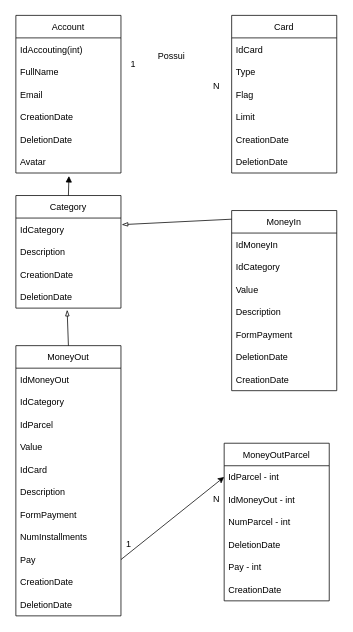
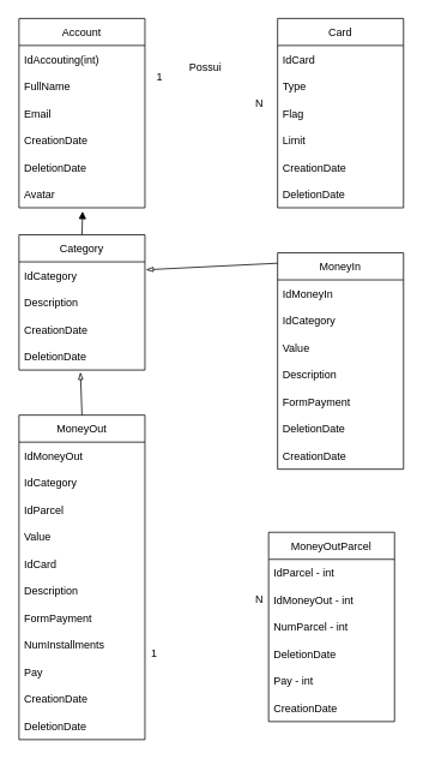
  <mxCell id="0" />
  <mxCell id="1" parent="0" />
  <mxCell id="2" value="Account" style="swimlane;fontStyle=0;childLayout=stackLayout;horizontal=1;startSize=30;horizontalStack=0;resizeParent=1;resizeParentMax=0;resizeLast=0;collapsible=1;marginBottom=0;" vertex="1" parent="1"><mxGeometry x="20.5" y="20" width="140" height="210" as="geometry" /></mxCell>
  <mxCell id="3" value="IdAccouting(int)" style="text;strokeColor=none;fillColor=none;align=left;verticalAlign=middle;spacingLeft=4;spacingRight=4;overflow=hidden;points=[[0,0.5],[1,0.5]];portConstraint=eastwest;rotatable=0;" vertex="1" parent="2"><mxGeometry y="30" width="140" height="30" as="geometry" /></mxCell>
  <mxCell id="4" value="FullName" style="text;strokeColor=none;fillColor=none;align=left;verticalAlign=middle;spacingLeft=4;spacingRight=4;overflow=hidden;points=[[0,0.5],[1,0.5]];portConstraint=eastwest;rotatable=0;" vertex="1" parent="2"><mxGeometry y="60" width="140" height="30" as="geometry" /></mxCell>
  <mxCell id="5" value="Email" style="text;strokeColor=none;fillColor=none;align=left;verticalAlign=middle;spacingLeft=4;spacingRight=4;overflow=hidden;points=[[0,0.5],[1,0.5]];portConstraint=eastwest;rotatable=0;" vertex="1" parent="2"><mxGeometry y="90" width="140" height="30" as="geometry" /></mxCell>
  <mxCell id="6" value="CreationDate" style="text;strokeColor=none;fillColor=none;align=left;verticalAlign=middle;spacingLeft=4;spacingRight=4;overflow=hidden;points=[[0,0.5],[1,0.5]];portConstraint=eastwest;rotatable=0;" vertex="1" parent="2"><mxGeometry y="120" width="140" height="30" as="geometry" /></mxCell>
  <mxCell id="7" value="DeletionDate" style="text;strokeColor=none;fillColor=none;align=left;verticalAlign=middle;spacingLeft=4;spacingRight=4;overflow=hidden;points=[[0,0.5],[1,0.5]];portConstraint=eastwest;rotatable=0;" vertex="1" parent="2"><mxGeometry y="150" width="140" height="30" as="geometry" /></mxCell>
  <mxCell id="8" value="Avatar" style="text;strokeColor=none;fillColor=none;align=left;verticalAlign=middle;spacingLeft=4;spacingRight=4;overflow=hidden;points=[[0,0.5],[1,0.5]];portConstraint=eastwest;rotatable=0;" vertex="1" parent="2"><mxGeometry y="180" width="140" height="30" as="geometry" /></mxCell>
  <mxCell id="9" value="MoneyIn" style="swimlane;fontStyle=0;childLayout=stackLayout;horizontal=1;startSize=30;horizontalStack=0;resizeParent=1;resizeParentMax=0;resizeLast=0;collapsible=1;marginBottom=0;" vertex="1" parent="1"><mxGeometry x="308" y="280" width="140" height="240" as="geometry" /></mxCell>
  <mxCell id="10" value="IdMoneyIn" style="text;strokeColor=none;fillColor=none;align=left;verticalAlign=middle;spacingLeft=4;spacingRight=4;overflow=hidden;points=[[0,0.5],[1,0.5]];portConstraint=eastwest;rotatable=0;" vertex="1" parent="9"><mxGeometry y="30" width="140" height="30" as="geometry" /></mxCell>
  <mxCell id="11" value="IdCategory" style="text;strokeColor=none;fillColor=none;align=left;verticalAlign=middle;spacingLeft=4;spacingRight=4;overflow=hidden;points=[[0,0.5],[1,0.5]];portConstraint=eastwest;rotatable=0;" vertex="1" parent="9"><mxGeometry y="60" width="140" height="30" as="geometry" /></mxCell>
  <mxCell id="12" value="Value" style="text;strokeColor=none;fillColor=none;align=left;verticalAlign=middle;spacingLeft=4;spacingRight=4;overflow=hidden;points=[[0,0.5],[1,0.5]];portConstraint=eastwest;rotatable=0;" vertex="1" parent="9"><mxGeometry y="90" width="140" height="30" as="geometry" /></mxCell>
  <mxCell id="13" value="Description" style="text;strokeColor=none;fillColor=none;align=left;verticalAlign=middle;spacingLeft=4;spacingRight=4;overflow=hidden;points=[[0,0.5],[1,0.5]];portConstraint=eastwest;rotatable=0;" vertex="1" parent="9"><mxGeometry y="120" width="140" height="30" as="geometry" /></mxCell>
  <mxCell id="14" value="FormPayment" style="text;strokeColor=none;fillColor=none;align=left;verticalAlign=middle;spacingLeft=4;spacingRight=4;overflow=hidden;points=[[0,0.5],[1,0.5]];portConstraint=eastwest;rotatable=0;" vertex="1" parent="9"><mxGeometry y="150" width="140" height="30" as="geometry" /></mxCell>
  <mxCell id="15" value="DeletionDate" style="text;strokeColor=none;fillColor=none;align=left;verticalAlign=middle;spacingLeft=4;spacingRight=4;overflow=hidden;points=[[0,0.5],[1,0.5]];portConstraint=eastwest;rotatable=0;" vertex="1" parent="9"><mxGeometry y="180" width="140" height="30" as="geometry" /></mxCell>
  <mxCell id="16" value="CreationDate" style="text;strokeColor=none;fillColor=none;align=left;verticalAlign=middle;spacingLeft=4;spacingRight=4;overflow=hidden;points=[[0,0.5],[1,0.5]];portConstraint=eastwest;rotatable=0;" vertex="1" parent="9"><mxGeometry y="210" width="140" height="30" as="geometry" /></mxCell>
  <mxCell id="17" value="Category" style="swimlane;fontStyle=0;childLayout=stackLayout;horizontal=1;startSize=30;horizontalStack=0;resizeParent=1;resizeParentMax=0;resizeLast=0;collapsible=1;marginBottom=0;" vertex="1" parent="1"><mxGeometry x="20.5" y="260" width="140" height="150" as="geometry" /></mxCell>
  <mxCell id="18" value="IdCategory" style="text;strokeColor=none;fillColor=none;align=left;verticalAlign=middle;spacingLeft=4;spacingRight=4;overflow=hidden;points=[[0,0.5],[1,0.5]];portConstraint=eastwest;rotatable=0;" vertex="1" parent="17"><mxGeometry y="30" width="140" height="30" as="geometry" /></mxCell>
  <mxCell id="19" value="Description" style="text;strokeColor=none;fillColor=none;align=left;verticalAlign=middle;spacingLeft=4;spacingRight=4;overflow=hidden;points=[[0,0.5],[1,0.5]];portConstraint=eastwest;rotatable=0;" vertex="1" parent="17"><mxGeometry y="60" width="140" height="30" as="geometry" /></mxCell>
  <mxCell id="20" value="CreationDate" style="text;strokeColor=none;fillColor=none;align=left;verticalAlign=middle;spacingLeft=4;spacingRight=4;overflow=hidden;points=[[0,0.5],[1,0.5]];portConstraint=eastwest;rotatable=0;" vertex="1" parent="17"><mxGeometry y="90" width="140" height="30" as="geometry" /></mxCell>
  <mxCell id="21" value="DeletionDate" style="text;strokeColor=none;fillColor=none;align=left;verticalAlign=middle;spacingLeft=4;spacingRight=4;overflow=hidden;points=[[0,0.5],[1,0.5]];portConstraint=eastwest;rotatable=0;" vertex="1" parent="17"><mxGeometry y="120" width="140" height="30" as="geometry" /></mxCell>
  <mxCell id="22" value="MoneyOut" style="swimlane;fontStyle=0;childLayout=stackLayout;horizontal=1;startSize=30;horizontalStack=0;resizeParent=1;resizeParentMax=0;resizeLast=0;collapsible=1;marginBottom=0;" vertex="1" parent="1"><mxGeometry x="20.5" y="460" width="140" height="360" as="geometry" /></mxCell>
  <mxCell id="23" value="IdMoneyOut" style="text;strokeColor=none;fillColor=none;align=left;verticalAlign=middle;spacingLeft=4;spacingRight=4;overflow=hidden;points=[[0,0.5],[1,0.5]];portConstraint=eastwest;rotatable=0;" vertex="1" parent="22"><mxGeometry y="30" width="140" height="30" as="geometry" /></mxCell>
  <mxCell id="24" value="IdCategory" style="text;strokeColor=none;fillColor=none;align=left;verticalAlign=middle;spacingLeft=4;spacingRight=4;overflow=hidden;points=[[0,0.5],[1,0.5]];portConstraint=eastwest;rotatable=0;" vertex="1" parent="22"><mxGeometry y="60" width="140" height="30" as="geometry" /></mxCell>
  <mxCell id="25" value="IdParcel" style="text;strokeColor=none;fillColor=none;align=left;verticalAlign=middle;spacingLeft=4;spacingRight=4;overflow=hidden;points=[[0,0.5],[1,0.5]];portConstraint=eastwest;rotatable=0;" vertex="1" parent="22"><mxGeometry y="90" width="140" height="30" as="geometry" /></mxCell>
  <mxCell id="26" value="Value" style="text;strokeColor=none;fillColor=none;align=left;verticalAlign=middle;spacingLeft=4;spacingRight=4;overflow=hidden;points=[[0,0.5],[1,0.5]];portConstraint=eastwest;rotatable=0;" vertex="1" parent="22"><mxGeometry y="120" width="140" height="30" as="geometry" /></mxCell>
  <mxCell id="27" value="IdCard" style="text;strokeColor=none;fillColor=none;align=left;verticalAlign=middle;spacingLeft=4;spacingRight=4;overflow=hidden;points=[[0,0.5],[1,0.5]];portConstraint=eastwest;rotatable=0;" vertex="1" parent="22"><mxGeometry y="150" width="140" height="30" as="geometry" /></mxCell>
  <mxCell id="28" value="Description" style="text;strokeColor=none;fillColor=none;align=left;verticalAlign=middle;spacingLeft=4;spacingRight=4;overflow=hidden;points=[[0,0.5],[1,0.5]];portConstraint=eastwest;rotatable=0;" vertex="1" parent="22"><mxGeometry y="180" width="140" height="30" as="geometry" /></mxCell>
  <mxCell id="29" value="FormPayment" style="text;strokeColor=none;fillColor=none;align=left;verticalAlign=middle;spacingLeft=4;spacingRight=4;overflow=hidden;points=[[0,0.5],[1,0.5]];portConstraint=eastwest;rotatable=0;" vertex="1" parent="22"><mxGeometry y="210" width="140" height="30" as="geometry" /></mxCell>
  <mxCell id="30" value="NumInstallments" style="text;strokeColor=none;fillColor=none;align=left;verticalAlign=middle;spacingLeft=4;spacingRight=4;overflow=hidden;points=[[0,0.5],[1,0.5]];portConstraint=eastwest;rotatable=0;" vertex="1" parent="22"><mxGeometry y="240" width="140" height="30" as="geometry" /></mxCell>
  <mxCell id="31" value="Pay" style="text;strokeColor=none;fillColor=none;align=left;verticalAlign=middle;spacingLeft=4;spacingRight=4;overflow=hidden;points=[[0,0.5],[1,0.5]];portConstraint=eastwest;rotatable=0;" vertex="1" parent="22"><mxGeometry y="270" width="140" height="30" as="geometry" /></mxCell>
  <mxCell id="32" value="CreationDate" style="text;strokeColor=none;fillColor=none;align=left;verticalAlign=middle;spacingLeft=4;spacingRight=4;overflow=hidden;points=[[0,0.5],[1,0.5]];portConstraint=eastwest;rotatable=0;" vertex="1" parent="22"><mxGeometry y="300" width="140" height="30" as="geometry" /></mxCell>
  <mxCell id="33" value="DeletionDate" style="text;strokeColor=none;fillColor=none;align=left;verticalAlign=middle;spacingLeft=4;spacingRight=4;overflow=hidden;points=[[0,0.5],[1,0.5]];portConstraint=eastwest;rotatable=0;" vertex="1" parent="22"><mxGeometry y="330" width="140" height="30" as="geometry" /></mxCell>
  <mxCell id="34" value="Card" style="swimlane;fontStyle=0;childLayout=stackLayout;horizontal=1;startSize=30;horizontalStack=0;resizeParent=1;resizeParentMax=0;resizeLast=0;collapsible=1;marginBottom=0;" vertex="1" parent="1"><mxGeometry x="308" y="20" width="140" height="210" as="geometry" /></mxCell>
  <mxCell id="35" value="IdCard" style="text;strokeColor=none;fillColor=none;align=left;verticalAlign=middle;spacingLeft=4;spacingRight=4;overflow=hidden;points=[[0,0.5],[1,0.5]];portConstraint=eastwest;rotatable=0;" vertex="1" parent="34"><mxGeometry y="30" width="140" height="30" as="geometry" /></mxCell>
  <mxCell id="36" value="Type" style="text;strokeColor=none;fillColor=none;align=left;verticalAlign=middle;spacingLeft=4;spacingRight=4;overflow=hidden;points=[[0,0.5],[1,0.5]];portConstraint=eastwest;rotatable=0;" vertex="1" parent="34"><mxGeometry y="60" width="140" height="30" as="geometry" /></mxCell>
  <mxCell id="37" value="Flag" style="text;strokeColor=none;fillColor=none;align=left;verticalAlign=middle;spacingLeft=4;spacingRight=4;overflow=hidden;points=[[0,0.5],[1,0.5]];portConstraint=eastwest;rotatable=0;" vertex="1" parent="34"><mxGeometry y="90" width="140" height="30" as="geometry" /></mxCell>
  <mxCell id="38" value="Limit" style="text;strokeColor=none;fillColor=none;align=left;verticalAlign=middle;spacingLeft=4;spacingRight=4;overflow=hidden;points=[[0,0.5],[1,0.5]];portConstraint=eastwest;rotatable=0;" vertex="1" parent="34"><mxGeometry y="120" width="140" height="30" as="geometry" /></mxCell>
  <mxCell id="39" value="CreationDate" style="text;strokeColor=none;fillColor=none;align=left;verticalAlign=middle;spacingLeft=4;spacingRight=4;overflow=hidden;points=[[0,0.5],[1,0.5]];portConstraint=eastwest;rotatable=0;" vertex="1" parent="34"><mxGeometry y="150" width="140" height="30" as="geometry" /></mxCell>
  <mxCell id="40" value="DeletionDate" style="text;strokeColor=none;fillColor=none;align=left;verticalAlign=middle;spacingLeft=4;spacingRight=4;overflow=hidden;points=[[0,0.5],[1,0.5]];portConstraint=eastwest;rotatable=0;" vertex="1" parent="34"><mxGeometry y="180" width="140" height="30" as="geometry" /></mxCell>
  <mxCell id="41" value="MoneyOutParcel" style="swimlane;fontStyle=0;childLayout=stackLayout;horizontal=1;startSize=30;horizontalStack=0;resizeParent=1;resizeParentMax=0;resizeLast=0;collapsible=1;marginBottom=0;" vertex="1" parent="1"><mxGeometry x="298" y="590" width="140" height="210" as="geometry" /></mxCell>
  <mxCell id="42" value="IdParcel - int" style="text;strokeColor=none;fillColor=none;align=left;verticalAlign=middle;spacingLeft=4;spacingRight=4;overflow=hidden;points=[[0,0.5],[1,0.5]];portConstraint=eastwest;rotatable=0;" vertex="1" parent="41"><mxGeometry y="30" width="140" height="30" as="geometry" /></mxCell>
  <mxCell id="43" value="IdMoneyOut - int" style="text;strokeColor=none;fillColor=none;align=left;verticalAlign=middle;spacingLeft=4;spacingRight=4;overflow=hidden;points=[[0,0.5],[1,0.5]];portConstraint=eastwest;rotatable=0;" vertex="1" parent="41"><mxGeometry y="60" width="140" height="30" as="geometry" /></mxCell>
  <mxCell id="44" value="NumParcel - int" style="text;strokeColor=none;fillColor=none;align=left;verticalAlign=middle;spacingLeft=4;spacingRight=4;overflow=hidden;points=[[0,0.5],[1,0.5]];portConstraint=eastwest;rotatable=0;" vertex="1" parent="41"><mxGeometry y="90" width="140" height="30" as="geometry" /></mxCell>
  <mxCell id="45" value="DeletionDate" style="text;strokeColor=none;fillColor=none;align=left;verticalAlign=middle;spacingLeft=4;spacingRight=4;overflow=hidden;points=[[0,0.5],[1,0.5]];portConstraint=eastwest;rotatable=0;" vertex="1" parent="41"><mxGeometry y="120" width="140" height="30" as="geometry" /></mxCell>
  <mxCell id="46" value="Pay - int" style="text;strokeColor=none;fillColor=none;align=left;verticalAlign=middle;spacingLeft=4;spacingRight=4;overflow=hidden;points=[[0,0.5],[1,0.5]];portConstraint=eastwest;rotatable=0;" vertex="1" parent="41"><mxGeometry y="150" width="140" height="30" as="geometry" /></mxCell>
  <mxCell id="47" value="CreationDate" style="text;strokeColor=none;fillColor=none;align=left;verticalAlign=middle;spacingLeft=4;spacingRight=4;overflow=hidden;points=[[0,0.5],[1,0.5]];portConstraint=eastwest;rotatable=0;" vertex="1" parent="41"><mxGeometry y="180" width="140" height="30" as="geometry" /></mxCell>
  <mxCell id="48" value="1" style="text;html=1;strokeColor=none;fillColor=none;align=center;verticalAlign=middle;whiteSpace=wrap;rounded=0;" vertex="1" parent="1"><mxGeometry x="147" y="70" width="60" height="30" as="geometry" /></mxCell>
  <mxCell id="49" value="N" style="text;html=1;strokeColor=none;fillColor=none;align=center;verticalAlign=middle;whiteSpace=wrap;rounded=0;" vertex="1" parent="1"><mxGeometry x="258" y="100" width="60" height="30" as="geometry" /></mxCell>
- <mxCell id="50" value="" style="endArrow=classic;html=1;rounded=0;exitX=1;exitY=0.5;exitDx=0;exitDy=0;entryX=0;entryY=0.5;entryDx=0;entryDy=0;" edge="1" parent="1" source="31" target="42"><mxGeometry width="50" height="50" relative="1" as="geometry"><mxPoint x="182" y="745" as="sourcePoint" /><mxPoint x="410.5" y="730" as="targetPoint" /></mxGeometry></mxCell>
  <mxCell id="51" value="1" style="text;html=1;strokeColor=none;fillColor=none;align=center;verticalAlign=middle;whiteSpace=wrap;rounded=0;" vertex="1" parent="1"><mxGeometry x="140.5" y="710" width="60" height="30" as="geometry" /></mxCell>
  <mxCell id="52" value="N" style="text;html=1;strokeColor=none;fillColor=none;align=center;verticalAlign=middle;whiteSpace=wrap;rounded=0;" vertex="1" parent="1"><mxGeometry x="258" y="650" width="60" height="30" as="geometry" /></mxCell>
  <mxCell id="53" value="" style="endArrow=blockThin;html=1;rounded=0;endFill=0;exitX=0.5;exitY=0;exitDx=0;exitDy=0;entryX=0.488;entryY=1.08;entryDx=0;entryDy=0;entryPerimeter=0;" edge="1" parent="1" source="22" target="21"><mxGeometry width="50" height="50" relative="1" as="geometry"><mxPoint x="672" y="530" as="sourcePoint" /><mxPoint x="98" y="420" as="targetPoint" /></mxGeometry></mxCell>
  <mxCell id="54" value="" style="endArrow=block;html=1;rounded=0;exitX=0.5;exitY=0;exitDx=0;exitDy=0;entryX=0.505;entryY=1.133;entryDx=0;entryDy=0;entryPerimeter=0;" edge="1" parent="1" source="17" target="8"><mxGeometry width="50" height="50" relative="1" as="geometry"><mxPoint x="192" y="280" as="sourcePoint" /><mxPoint x="242" y="230" as="targetPoint" /></mxGeometry></mxCell>
  <mxCell id="55" value="Possui" style="text;html=1;strokeColor=none;fillColor=none;align=center;verticalAlign=middle;whiteSpace=wrap;rounded=0;" vertex="1" parent="1"><mxGeometry x="198" y="60" width="60" height="30" as="geometry" /></mxCell>
  <mxCell id="56" value="" style="endArrow=blockThin;html=1;rounded=0;endFill=0;exitX=0;exitY=0.048;exitDx=0;exitDy=0;entryX=1.008;entryY=0.293;entryDx=0;entryDy=0;entryPerimeter=0;exitPerimeter=0;" edge="1" parent="1" source="9" target="18"><mxGeometry width="50" height="50" relative="1" as="geometry"><mxPoint x="100.5" y="470" as="sourcePoint" /><mxPoint x="98.82" y="422.4" as="targetPoint" /></mxGeometry></mxCell>
